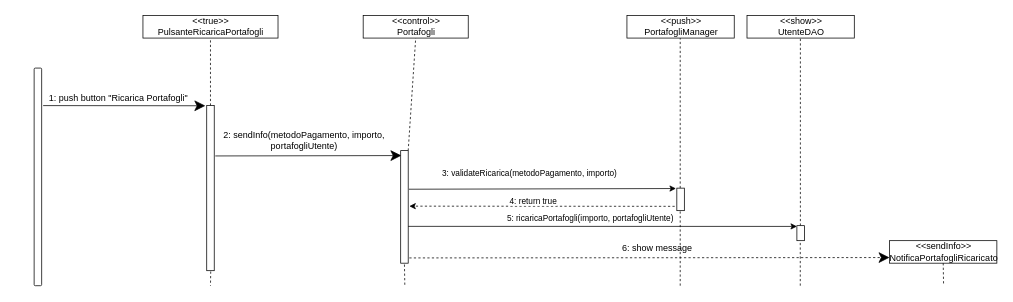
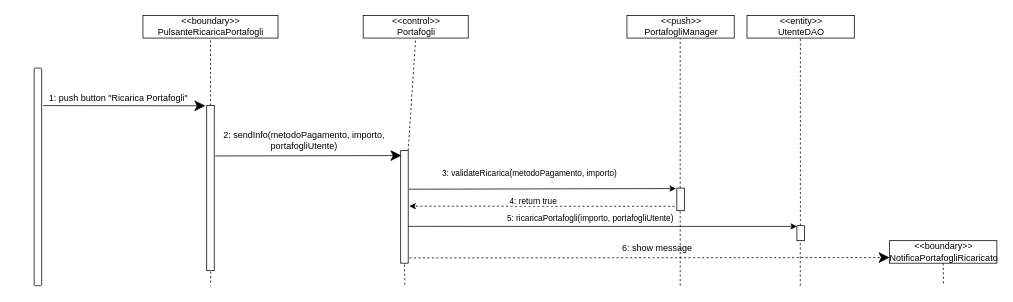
  <mxCell id="0" />
  <mxCell id="1" parent="0" />
  <mxCell id="2" value="" style="html=1;points=[];perimeter=orthogonalPerimeter;rounded=1;" parent="1" vertex="1"><mxGeometry x="45" y="90" width="10" height="290" as="geometry" /></mxCell>
- <mxCell id="3" value="&lt;div&gt;&amp;lt;&amp;lt;true&amp;gt;&amp;gt;&lt;/div&gt;&lt;div&gt;PulsanteRicaricaPortafogli&lt;br&gt;&lt;/div&gt;" style="html=1;rounded=0;" parent="1" vertex="1"><mxGeometry x="190" y="20" width="180" height="30" as="geometry" /></mxCell>
+ <mxCell id="3" value="&lt;div&gt;&amp;lt;&amp;lt;boundary&amp;gt;&amp;gt;&lt;/div&gt;&lt;div&gt;PulsanteRicaricaPortafogli&lt;br&gt;&lt;/div&gt;" style="html=1;rounded=0;" parent="1" vertex="1"><mxGeometry x="190" y="20" width="180" height="30" as="geometry" /></mxCell>
  <mxCell id="4" value="" style="edgeStyle=orthogonalEdgeStyle;rounded=0;orthogonalLoop=1;jettySize=auto;html=1;strokeColor=none;" parent="1" source="7" target="3" edge="1"><mxGeometry relative="1" as="geometry" /></mxCell>
  <mxCell id="5" value="" style="edgeStyle=orthogonalEdgeStyle;orthogonalLoop=1;jettySize=auto;html=1;strokeColor=#000000;rounded=0;dashed=1;endArrow=none;endFill=0;" parent="1" source="7" target="3" edge="1"><mxGeometry relative="1" as="geometry" /></mxCell>
  <mxCell id="6" value="" style="edgeStyle=orthogonalEdgeStyle;rounded=0;orthogonalLoop=1;jettySize=auto;html=1;dashed=1;endArrow=none;endFill=0;strokeColor=#000000;exitX=0.533;exitY=1.005;exitDx=0;exitDy=0;exitPerimeter=0;" parent="1" source="7" edge="1"><mxGeometry relative="1" as="geometry"><mxPoint x="280" y="380" as="targetPoint" /></mxGeometry></mxCell>
  <mxCell id="7" value="" style="html=1;points=[];perimeter=orthogonalPerimeter;rounded=0;arcSize=50;" parent="1" vertex="1"><mxGeometry x="275" y="140" width="10" height="220" as="geometry" /></mxCell>
  <mxCell id="8" value="&lt;div&gt;&amp;lt;&amp;lt;control&amp;gt;&amp;gt;&lt;/div&gt;&lt;div&gt;Portafogli&lt;/div&gt;" style="html=1;rounded=0;" parent="1" vertex="1"><mxGeometry x="483.5" y="20" width="140" height="30" as="geometry" /></mxCell>
- <mxCell id="9" value="&lt;div&gt;&amp;lt;&amp;lt;sendInfo&amp;gt;&amp;gt;&lt;/div&gt;&lt;div&gt;NotificaPortafogliRicaricato&lt;br&gt;&lt;/div&gt;" style="html=1;rounded=0;" parent="1" vertex="1"><mxGeometry x="1185" y="320" width="143" height="30" as="geometry" /></mxCell>
+ <mxCell id="9" value="&lt;div&gt;&amp;lt;&amp;lt;boundary&amp;gt;&amp;gt;&lt;/div&gt;&lt;div&gt;NotificaPortafogliRicaricato&lt;br&gt;&lt;/div&gt;" style="html=1;rounded=0;" parent="1" vertex="1"><mxGeometry x="1185" y="320" width="143" height="30" as="geometry" /></mxCell>
  <mxCell id="10" value="" style="endArrow=classic;endFill=1;endSize=12;html=1;strokeColor=#000000;rounded=1;entryX=-0.18;entryY=0.001;entryDx=0;entryDy=0;entryPerimeter=0;" parent="1" target="7" edge="1"><mxGeometry width="160" relative="1" as="geometry"><mxPoint x="57" y="140" as="sourcePoint" /><mxPoint x="235" y="140" as="targetPoint" /></mxGeometry></mxCell>
  <mxCell id="11" value="1: push button &quot;Ricarica Portafogli&quot;" style="text;html=1;strokeColor=none;fillColor=none;align=center;verticalAlign=middle;whiteSpace=wrap;rounded=0;dashed=1;" parent="1" vertex="1"><mxGeometry x="20" y="120" width="275" height="20" as="geometry" /></mxCell>
  <mxCell id="12" value="" style="endArrow=classic;endFill=1;endSize=12;html=1;strokeColor=#000000;rounded=1;entryX=0.1;entryY=0.044;entryDx=0;entryDy=0;entryPerimeter=0;exitX=1.145;exitY=0.305;exitDx=0;exitDy=0;exitPerimeter=0;" parent="1" target="19" edge="1" source="7"><mxGeometry width="160" relative="1" as="geometry"><mxPoint x="285" y="204.5" as="sourcePoint" /><mxPoint x="465" y="204.5" as="targetPoint" /></mxGeometry></mxCell>
  <mxCell id="13" value="" style="endArrow=none;html=1;dashed=1;strokeColor=#000000;entryX=0.5;entryY=1;entryDx=0;entryDy=0;" parent="1" source="19" target="8" edge="1"><mxGeometry width="50" height="50" relative="1" as="geometry"><mxPoint x="450" y="190" as="sourcePoint" /><mxPoint x="405" y="140" as="targetPoint" /></mxGeometry></mxCell>
  <mxCell id="14" value="" style="endArrow=none;html=1;dashed=1;strokeColor=#000000;exitX=0.5;exitY=1.012;exitDx=0;exitDy=0;exitPerimeter=0;" parent="1" source="19" edge="1"><mxGeometry width="50" height="50" relative="1" as="geometry"><mxPoint x="465" y="280" as="sourcePoint" /><mxPoint x="539" y="380" as="targetPoint" /></mxGeometry></mxCell>
  <mxCell id="15" style="edgeStyle=orthogonalEdgeStyle;rounded=0;orthogonalLoop=1;jettySize=auto;html=1;exitX=0.5;exitY=1;exitDx=0;exitDy=0;endArrow=classic;endFill=1;" parent="1" source="9" target="9" edge="1"><mxGeometry relative="1" as="geometry" /></mxCell>
  <mxCell id="16" value="" style="endArrow=classic;endFill=1;endSize=12;html=1;strokeColor=#000000;rounded=1;dashed=1;entryX=0;entryY=0.75;entryDx=0;entryDy=0;" parent="1" target="9" edge="1"><mxGeometry width="160" relative="1" as="geometry"><mxPoint x="545" y="343" as="sourcePoint" /><mxPoint x="1100" y="347" as="targetPoint" /><Array as="points" /></mxGeometry></mxCell>
  <mxCell id="17" value="6: show message" style="text;html=1;align=center;verticalAlign=middle;resizable=0;points=[];autosize=1;" parent="1" vertex="1"><mxGeometry x="820" y="320" width="110" height="20" as="geometry" /></mxCell>
  <mxCell id="18" value="2: sendInfo(metodoPagamento, importo, portafogliUtente)" style="text;html=1;strokeColor=none;fillColor=none;align=center;verticalAlign=middle;whiteSpace=wrap;rounded=0;dashed=1;" parent="1" vertex="1"><mxGeometry x="280" y="177" width="250" height="20" as="geometry" /></mxCell>
  <mxCell id="19" value="" style="html=1;points=[];perimeter=orthogonalPerimeter;rounded=0;arcSize=50;" parent="1" vertex="1"><mxGeometry x="533.5" y="200" width="10" height="150" as="geometry" /></mxCell>
  <mxCell id="20" value="" style="endArrow=none;html=1;dashed=1;strokeColor=#000000;exitX=0.5;exitY=1;exitDx=0;exitDy=0;" parent="1" source="9" edge="1"><mxGeometry width="50" height="50" relative="1" as="geometry"><mxPoint x="1107" y="360" as="sourcePoint" /><mxPoint x="1257" y="380" as="targetPoint" /></mxGeometry></mxCell>
  <mxCell id="21" value="" style="endArrow=none;html=1;dashed=1;strokeColor=#000000;" parent="1" edge="1"><mxGeometry width="50" height="50" relative="1" as="geometry"><mxPoint x="1107" y="340" as="sourcePoint" /><mxPoint x="1107" y="340" as="targetPoint" /></mxGeometry></mxCell>
  <mxCell id="22" value="" style="endArrow=none;html=1;dashed=1;strokeColor=#000000;exitX=0.55;exitY=0.067;exitDx=0;exitDy=0;exitPerimeter=0;" parent="1" edge="1"><mxGeometry width="50" height="50" relative="1" as="geometry"><mxPoint x="1066.5" y="307.5" as="sourcePoint" /><mxPoint x="1066.5" y="307.5" as="targetPoint" /><Array as="points" /></mxGeometry></mxCell>
  <mxCell id="23" value="&lt;div&gt;&amp;lt;&amp;lt;push&amp;gt;&amp;gt;&lt;/div&gt;&lt;div&gt;PortafogliManager&lt;br&gt;&lt;/div&gt;" style="html=1;rounded=0;" parent="1" vertex="1"><mxGeometry x="835" y="20" width="143" height="30" as="geometry" /></mxCell>
  <mxCell id="24" value="" style="endArrow=none;html=1;dashed=1;strokeColor=#000000;" parent="1" source="25" edge="1"><mxGeometry width="50" height="50" relative="1" as="geometry"><mxPoint x="906" y="380" as="sourcePoint" /><mxPoint x="906" y="50" as="targetPoint" /><Array as="points" /></mxGeometry></mxCell>
  <mxCell id="25" value="" style="html=1;points=[];perimeter=orthogonalPerimeter;rounded=0;arcSize=50;" parent="1" vertex="1"><mxGeometry x="901.5" y="250" width="10" height="30" as="geometry" /></mxCell>
  <mxCell id="26" value="" style="endArrow=none;html=1;dashed=1;strokeColor=#000000;" parent="1" target="25" edge="1"><mxGeometry width="50" height="50" relative="1" as="geometry"><mxPoint x="906" y="380" as="sourcePoint" /><mxPoint x="906" y="50" as="targetPoint" /><Array as="points" /></mxGeometry></mxCell>
  <mxCell id="27" value="" style="endArrow=classic;html=1;exitX=1.1;exitY=0.343;exitDx=0;exitDy=0;exitPerimeter=0;entryX=-0.117;entryY=0.017;entryDx=0;entryDy=0;entryPerimeter=0;" parent="1" source="19" target="25" edge="1"><mxGeometry width="50" height="50" relative="1" as="geometry"><mxPoint x="825" y="300" as="sourcePoint" /><mxPoint x="875" y="250" as="targetPoint" /></mxGeometry></mxCell>
  <mxCell id="28" value="3: validateRicarica(metodoPagamento, importo)" style="edgeLabel;html=1;align=center;verticalAlign=middle;resizable=0;points=[];" parent="27" vertex="1" connectable="0"><mxGeometry x="-0.602" y="-1" relative="1" as="geometry"><mxPoint x="89.46" y="-22.3" as="offset" /></mxGeometry></mxCell>
  <mxCell id="29" value="" style="endArrow=classic;html=1;exitX=-0.283;exitY=0.808;exitDx=0;exitDy=0;exitPerimeter=0;dashed=1;" parent="1" source="25" edge="1"><mxGeometry width="50" height="50" relative="1" as="geometry"><mxPoint x="825" y="300" as="sourcePoint" /><mxPoint x="545" y="274" as="targetPoint" /></mxGeometry></mxCell>
  <mxCell id="30" value="4: return true" style="edgeLabel;html=1;align=center;verticalAlign=middle;resizable=0;points=[];" parent="29" vertex="1" connectable="0"><mxGeometry x="0.061" relative="1" as="geometry"><mxPoint x="-1.08" y="-7.73" as="offset" /></mxGeometry></mxCell>
- <mxCell id="31" value="&lt;div&gt;&amp;lt;&amp;lt;show&amp;gt;&amp;gt;&lt;/div&gt;&lt;div&gt;UtenteDAO&lt;br&gt;&lt;/div&gt;" style="html=1;rounded=0;" vertex="1" parent="1"><mxGeometry x="995" y="20" width="143" height="30" as="geometry" /></mxCell>
+ <mxCell id="31" value="&lt;div&gt;&amp;lt;&amp;lt;entity&amp;gt;&amp;gt;&lt;/div&gt;&lt;div&gt;UtenteDAO&lt;br&gt;&lt;/div&gt;" style="html=1;rounded=0;" vertex="1" parent="1"><mxGeometry x="995" y="20" width="143" height="30" as="geometry" /></mxCell>
  <mxCell id="32" value="" style="endArrow=none;html=1;dashed=1;strokeColor=#000000;" edge="1" parent="1" source="35"><mxGeometry width="50" height="50" relative="1" as="geometry"><mxPoint x="1066" y="380" as="sourcePoint" /><mxPoint x="1066.16" y="50" as="targetPoint" /><Array as="points" /></mxGeometry></mxCell>
  <mxCell id="33" value="" style="endArrow=classic;html=1;exitX=1.1;exitY=0.343;exitDx=0;exitDy=0;exitPerimeter=0;entryX=0.012;entryY=0.05;entryDx=0;entryDy=0;entryPerimeter=0;" edge="1" parent="1" target="35"><mxGeometry width="50" height="50" relative="1" as="geometry"><mxPoint x="543.5" y="300.94" as="sourcePoint" /><mxPoint x="1045" y="300" as="targetPoint" /></mxGeometry></mxCell>
  <mxCell id="34" value="5: ricaricaPortafogli(importo, portafogliUtente)" style="edgeLabel;html=1;align=center;verticalAlign=middle;resizable=0;points=[];" vertex="1" connectable="0" parent="33"><mxGeometry x="-0.368" y="1" relative="1" as="geometry"><mxPoint x="78.05" y="-9.96" as="offset" /></mxGeometry></mxCell>
  <mxCell id="35" value="" style="html=1;points=[];perimeter=orthogonalPerimeter;rounded=0;arcSize=50;" vertex="1" parent="1"><mxGeometry x="1061.5" y="300" width="10" height="20" as="geometry" /></mxCell>
  <mxCell id="36" value="" style="endArrow=none;html=1;dashed=1;strokeColor=#000000;" edge="1" parent="1" target="35"><mxGeometry width="50" height="50" relative="1" as="geometry"><mxPoint x="1066" y="380" as="sourcePoint" /><mxPoint x="1066.16" y="50" as="targetPoint" /><Array as="points" /></mxGeometry></mxCell>
